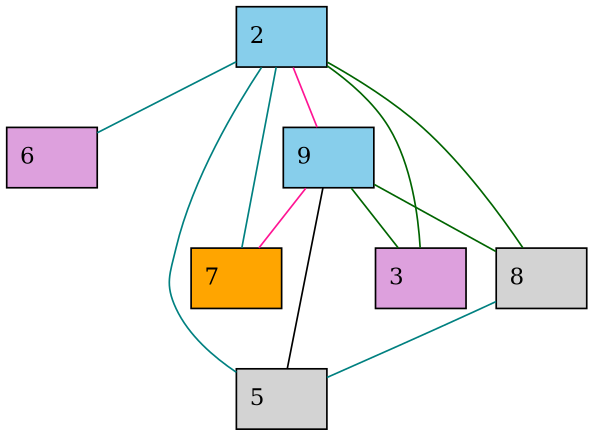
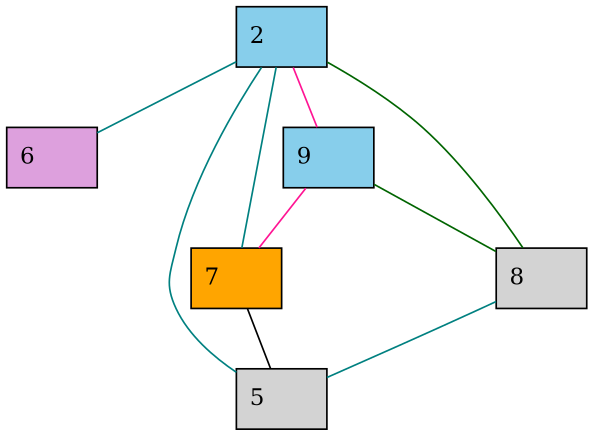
  graph {
    node [fillcolor=plum labeljust=l shape=box style=filled]
    edge [color=teal]
    n1 [label="6\l"]
    n2 [fillcolor=orange label="7\l"]
    n3 [fillcolor=lightgrey label="5\l"]
    n4 [fillcolor=lightgrey label="8\l"]
-   n5 [label="3\l"]
    n6 [fillcolor=skyblue label="9\l"]
    n7 [fillcolor=skyblue label="2\l"]
    n4 -- n3
    n6 -- n2 [color=deeppink]
-   n6 -- n3 [color=black]
+   n2 -- n3 [color=black]
    n6 -- n4 [color=darkgreen]
-   n6 -- n5 [color=darkgreen]
    n7 -- n1
    n7 -- n2
    n7 -- n3
    n7 -- n4 [color=darkgreen]
-   n7 -- n5 [color=darkgreen]
    n7 -- n6 [color=deeppink]
  }
